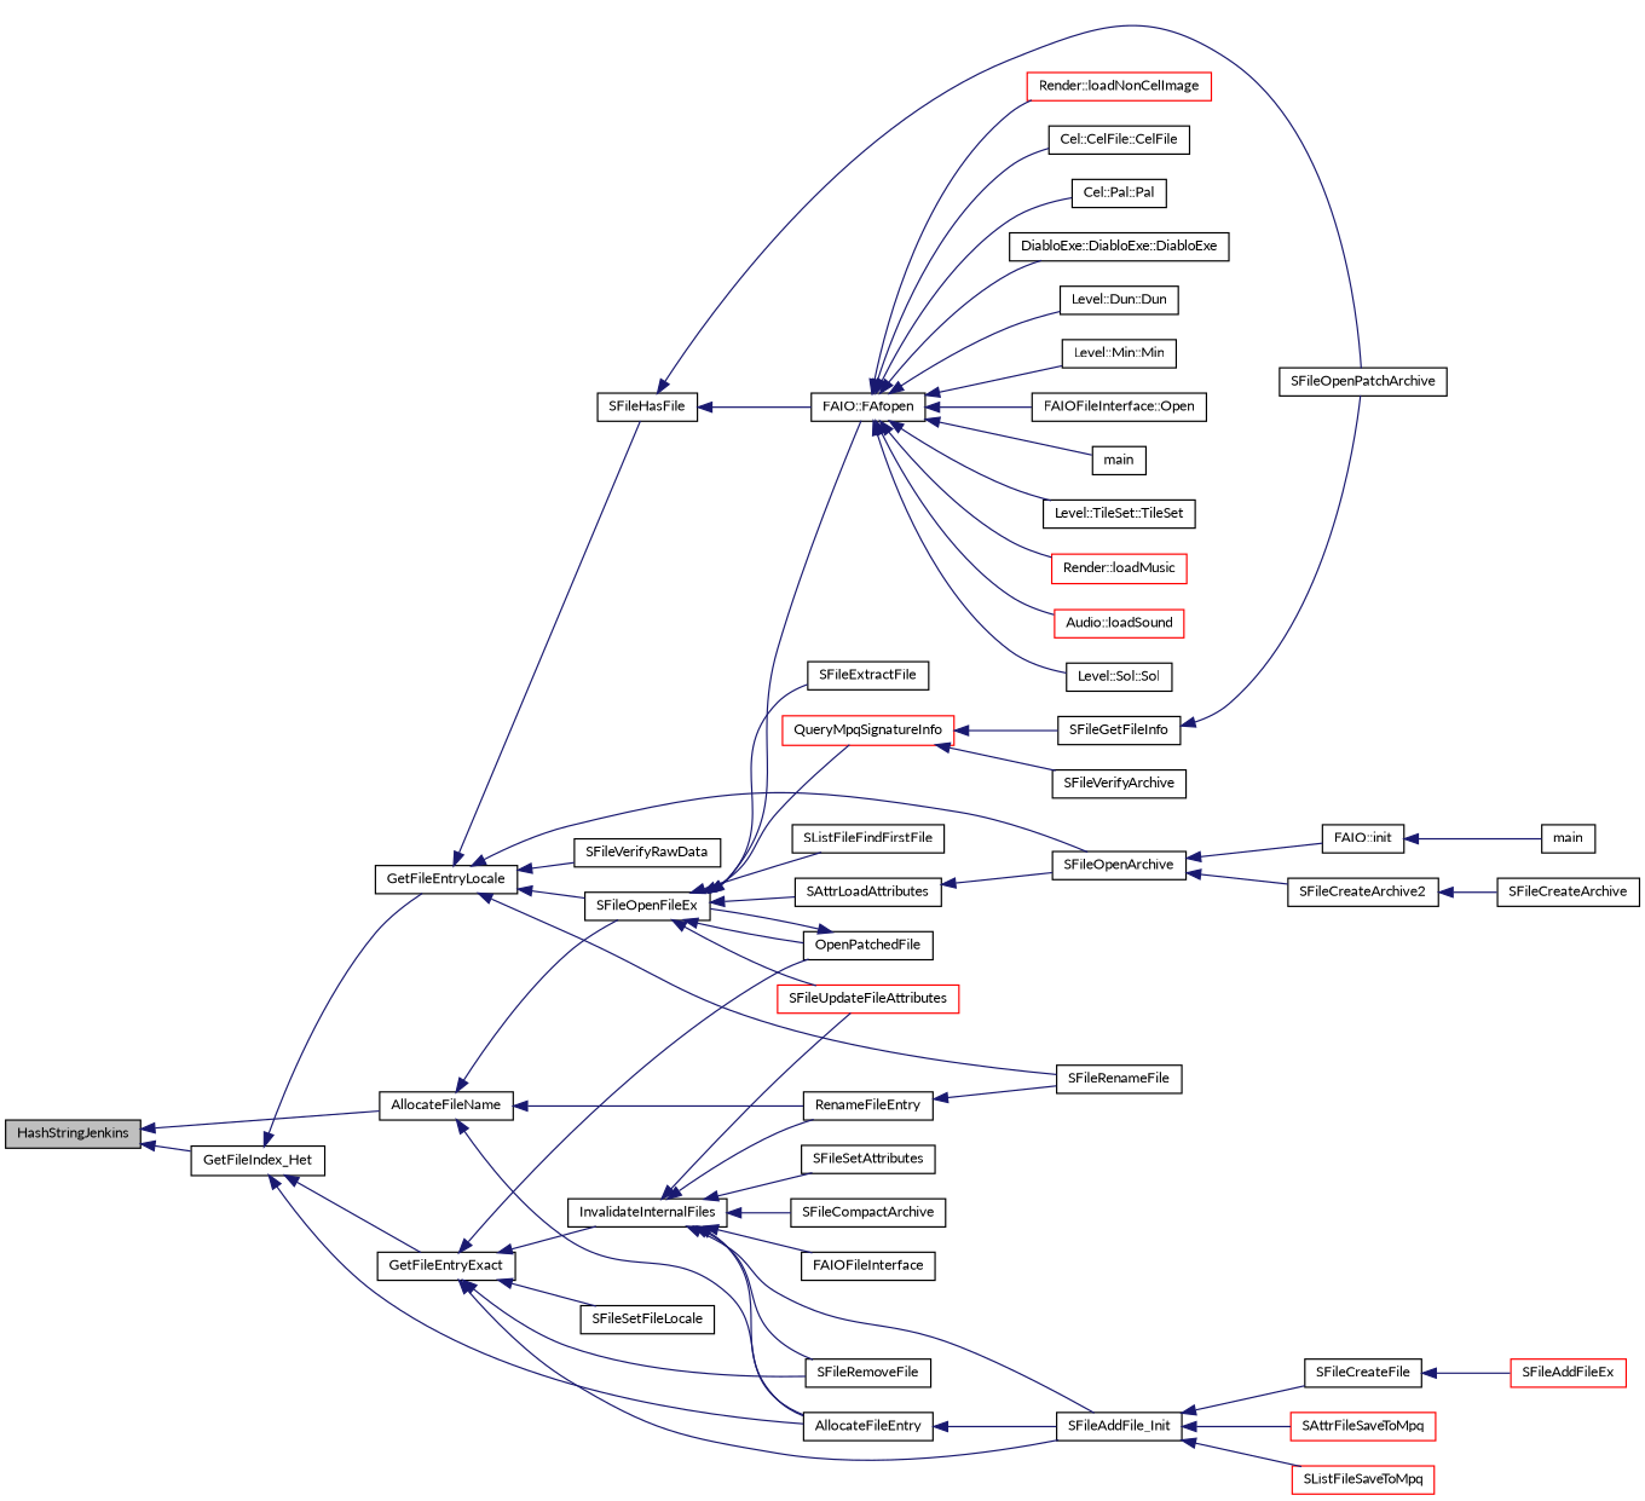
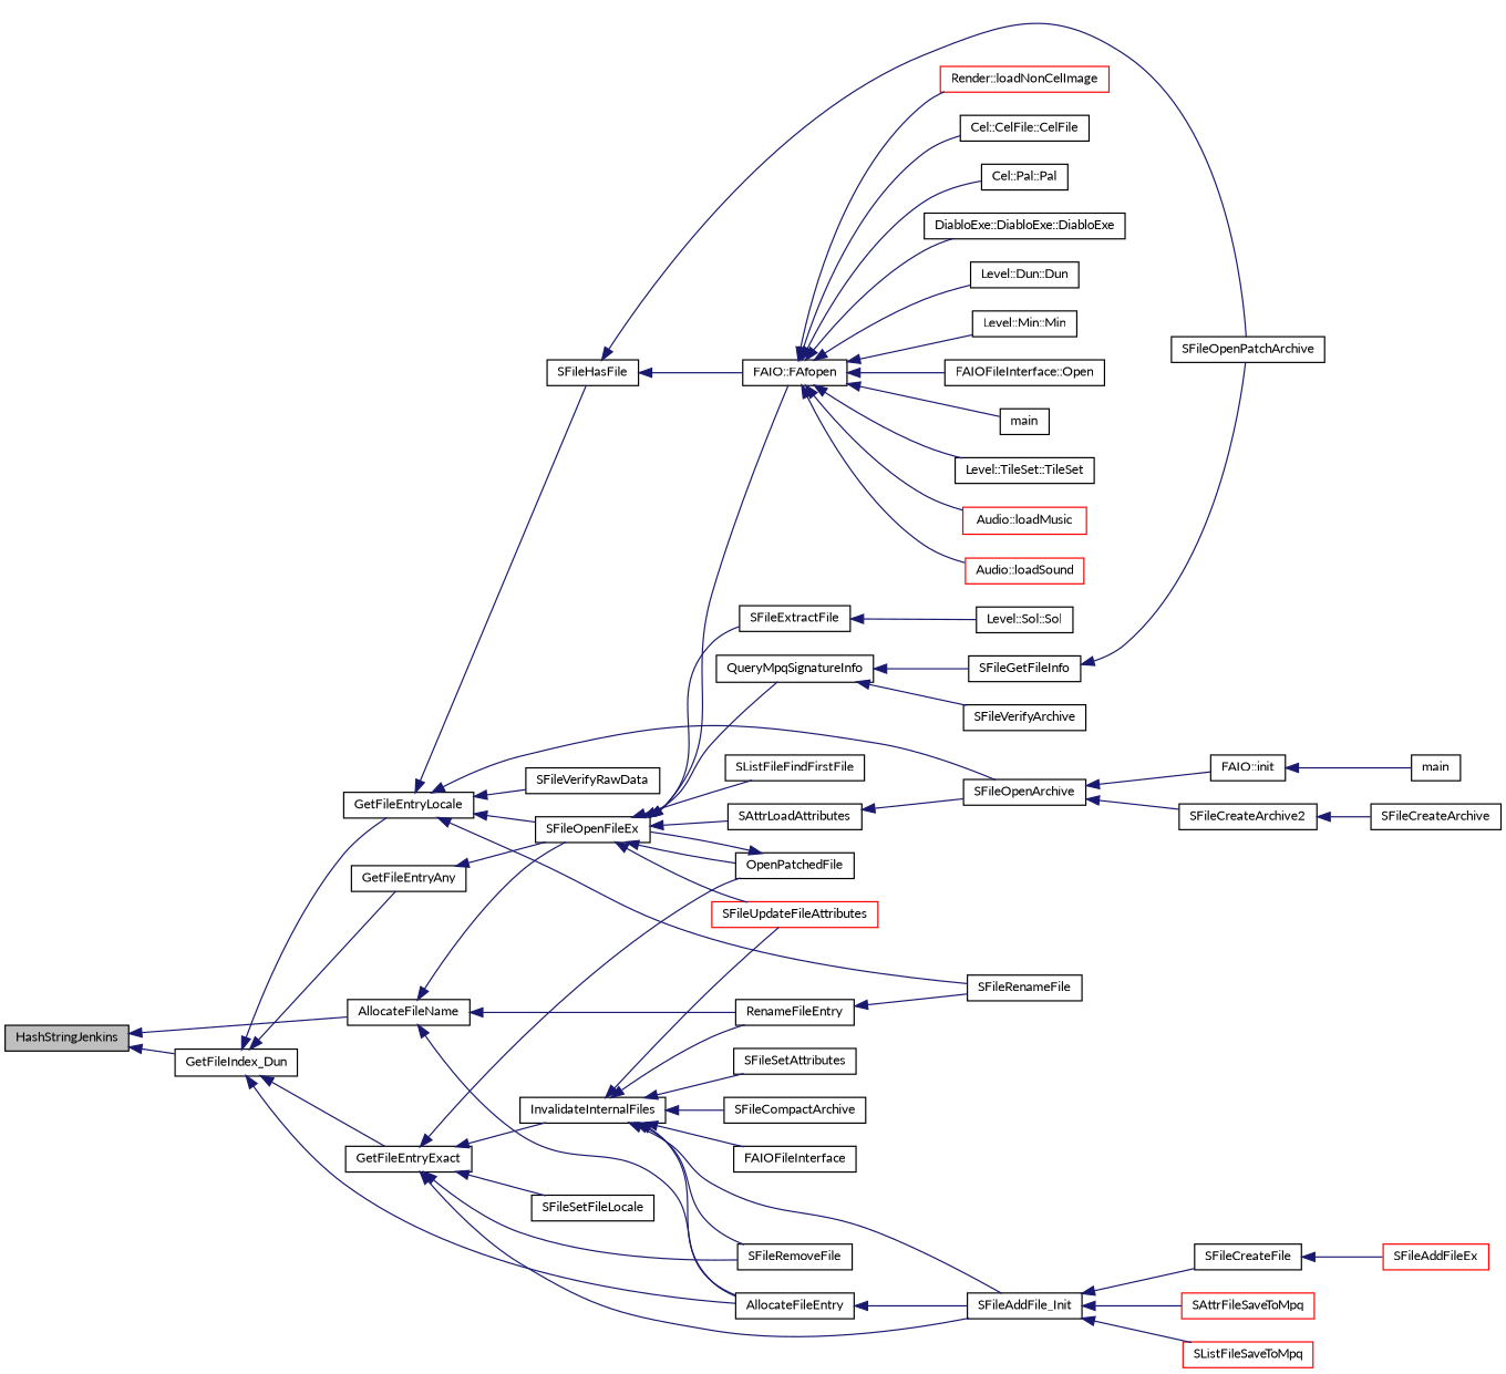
  digraph {
    fontname=Lato
    rankdir=LR
    node [color=black fillcolor=white fontname=Lato fontsize=10 shape=record style=filled]
    edge [color=midnightblue dir=back fontname=Lato fontsize=10 labelfontname=Helvetica labelfontsize=10 style=solid]
    n1 [fillcolor=grey75 fontcolor=black height=0.2 label=HashStringJenkins width=0.4]
-   n2 [height=0.2 label=GetFileIndex_Het width=0.4]
+   n2 [height=0.2 label=GetFileIndex_Dun width=0.4]
    n3 [height=0.2 label=AllocateFileName width=0.4]
+   n4 [height=0.2 label=GetFileEntryAny width=0.4]
    n5 [height=0.2 label=GetFileEntryLocale width=0.4]
    n6 [height=0.2 label=GetFileEntryExact width=0.4]
    n7 [height=0.2 label=AllocateFileEntry width=0.4]
    n8 [height=0.2 label=SFileOpenFileEx width=0.4]
    n9 [height=0.2 label=RenameFileEntry width=0.4]
    n10 [height=0.2 label=SFileOpenArchive width=0.4]
    n11 [height=0.2 label=SFileRenameFile width=0.4]
    n12 [height=0.2 label=SFileHasFile width=0.4]
    n13 [height=0.2 label=SFileVerifyRawData width=0.4]
    n14 [height=0.2 label=OpenPatchedFile width=0.4]
    n15 [height=0.2 label=InvalidateInternalFiles width=0.4]
    n16 [height=0.2 label=SFileAddFile_Init width=0.4]
    n17 [height=0.2 label=SFileRemoveFile width=0.4]
    n18 [height=0.2 label=SFileSetFileLocale width=0.4]
    n19 [height=0.2 label="FAIO::FAfopen" width=0.4]
    n20 [height=0.2 label=SAttrLoadAttributes width=0.4]
    n21 [color=red height=0.2 label=SFileUpdateFileAttributes width=0.4]
    n22 [height=0.2 label=SFileExtractFile width=0.4]
    n23 [height=0.2 label=SListFileFindFirstFile width=0.4]
-   n24 [color=red height=0.2 label=QueryMpqSignatureInfo width=0.4]
+   n24 [height=0.2 label=QueryMpqSignatureInfo width=0.4]
    n25 [height=0.2 label=main width=0.4]
    n26 [height=0.2 label="Level::TileSet::TileSet" width=0.4]
-   n27 [color=red height=0.2 label="Render::loadMusic" width=0.4]
+   n27 [color=red height=0.2 label="Audio::loadMusic" width=0.4]
    n28 [color=red height=0.2 label="Audio::loadSound" width=0.4]
    n29 [color=red height=0.2 label="Render::loadNonCelImage" width=0.4]
    n30 [height=0.2 label="Cel::CelFile::CelFile" width=0.4]
    n31 [height=0.2 label="Cel::Pal::Pal" width=0.4]
    n32 [height=0.2 label="DiabloExe::DiabloExe::DiabloExe" width=0.4]
    n33 [height=0.2 label="Level::Dun::Dun" width=0.4]
    n34 [height=0.2 label="Level::Min::Min" width=0.4]
    n35 [height=0.2 label="Level::Sol::Sol" width=0.4]
    n36 [height=0.2 label="FAIOFileInterface::Open" width=0.4]
    n37 [height=0.2 label=SFileGetFileInfo width=0.4]
    n38 [height=0.2 label=SFileVerifyArchive width=0.4]
    n39 [height=0.2 label="FAIO::init" width=0.4]
    n40 [height=0.2 label=SFileCreateArchive2 width=0.4]
    n41 [height=0.2 label=main width=0.4]
    n42 [height=0.2 label=SFileCreateArchive width=0.4]
    n43 [height=0.2 label=SFileOpenPatchArchive width=0.4]
    n44 [height=0.2 label=SFileSetAttributes width=0.4]
    n45 [height=0.2 label=SFileCompactArchive width=0.4]
    n46 [height=0.2 label=FAIOFileInterface width=0.4]
    n47 [height=0.2 label=SFileCreateFile width=0.4]
    n48 [color=red height=0.2 label=SAttrFileSaveToMpq width=0.4]
    n49 [color=red height=0.2 label=SListFileSaveToMpq width=0.4]
    n50 [color=red height=0.2 label=SFileAddFileEx width=0.4]
    n1 -> n2
    n1 -> n3
+   n2 -> n4
    n2 -> n5
    n2 -> n6
    n2 -> n7
    n3 -> n7
    n3 -> n8
    n3 -> n9
+   n4 -> n8
    n5 -> n8
    n5 -> n10
    n5 -> n11
    n5 -> n12
    n5 -> n13
    n6 -> n14
    n6 -> n15
    n6 -> n16
    n6 -> n17
    n6 -> n18
    n7 -> n16
    n8 -> n14
    n8 -> n19
    n8 -> n20
    n8 -> n21
    n8 -> n22
    n8 -> n23
    n8 -> n24
    n9 -> n11
    n10 -> n39
    n10 -> n40
    n12 -> n19
    n12 -> n43
    n14 -> n8
    n15 -> n7
    n15 -> n9
    n15 -> n16
    n15 -> n17
    n15 -> n21
    n15 -> n44
    n15 -> n45
    n15 -> n46
    n16 -> n47
    n16 -> n48
    n16 -> n49
    n19 -> n25
    n19 -> n26
    n19 -> n27
    n19 -> n28
    n19 -> n29
    n19 -> n30
    n19 -> n31
    n19 -> n32
    n19 -> n33
    n19 -> n34
-   n19 -> n35
+   n22 -> n35
    n19 -> n36
    n20 -> n10
    n24 -> n37
    n24 -> n38
    n37 -> n43
    n39 -> n41
    n40 -> n42
    n47 -> n50
  }
